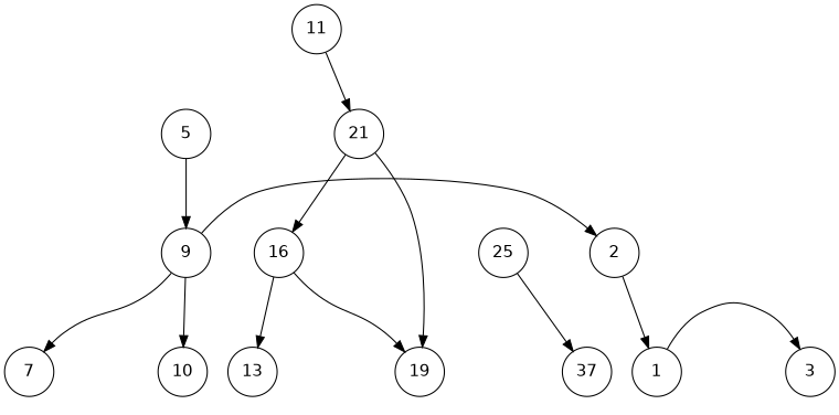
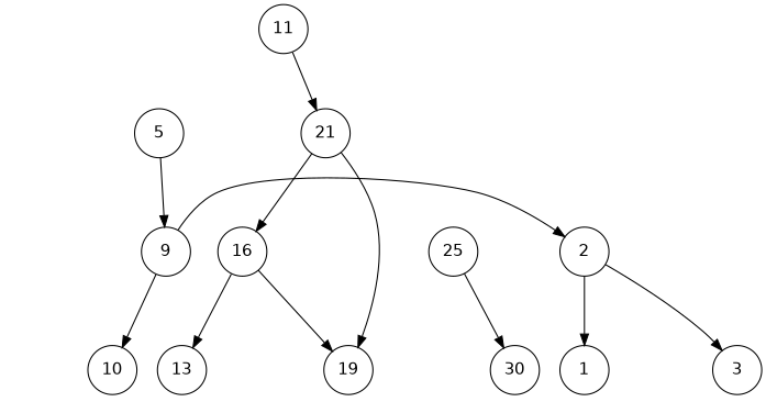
  digraph {
    fontname=Helvetica
    node [fontname=Helvetica shape=circle]
    edge [fontname=Helvetica style=invis]
    m11 [style=invis width=0.1]
    5 [width=0.6]
    21 [width=0.6]
    m5 [style=invis width=0.1]
    2 [width=0.6]
    9 [width=0.6]
    m2 [style=invis width=0.1]
    1 [width=0.6]
    3 [width=0.6]
    m9 [style=invis width=0.1]
-   7 [width=0.6]
    10 [width=0.6]
    m21 [style=invis width=0.1]
    16 [width=0.6]
    25 [width=0.6]
    m16 [style=invis width=0.1]
    13 [width=0.6]
    19 [width=0.6]
    m25 [style=invis width=0.1]
-   30 [width=0.6 label=37]
+   30 [width=0.6]
    11 [width=0.6]
    subgraph sub_1 {
      rank=same
      m11
      5
      21
    }
    subgraph sub_2 {
      rank=same
      m5
      2
      9
    }
    subgraph sub_3 {
      rank=same
      m2
      1
      3
    }
    subgraph sub_4 {
      rank=same
      m9
-     7
      10
    }
    subgraph sub_5 {
      rank=same
      m21
      16
      25
    }
    subgraph sub_6 {
      rank=same
      m16
      13
      19
    }
    subgraph sub_7 {
      rank=same
      m25
      30
    }
    m11 -> 21
    5 -> m11
    5 -> m5
    5 -> 9 [style=""]
    21 -> m21
    21 -> 16 [style=""]
    21 -> 19 [style=""]
    m5 -> 9
    2 -> m5
    2 -> m2
    2 -> 1 [style=""]
-   1 -> 3 [style=""]
+   2 -> 3 [style=""]
    9 -> 2 [style=""]
    9 -> m9
-   9 -> 7 [style=""]
    9 -> 10 [style=""]
    m2 -> 3
    1 -> m2
    m9 -> 10
-   7 -> m9
    m21 -> 25
    16 -> m21
    16 -> m16
    16 -> 13 [style=""]
    16 -> 19 [style=""]
    25 -> m25
    25 -> 30 [style=""]
    m16 -> 19
    13 -> m16
    m25 -> 30
    11 -> m11
    11 -> 21 [style=""]
  }
